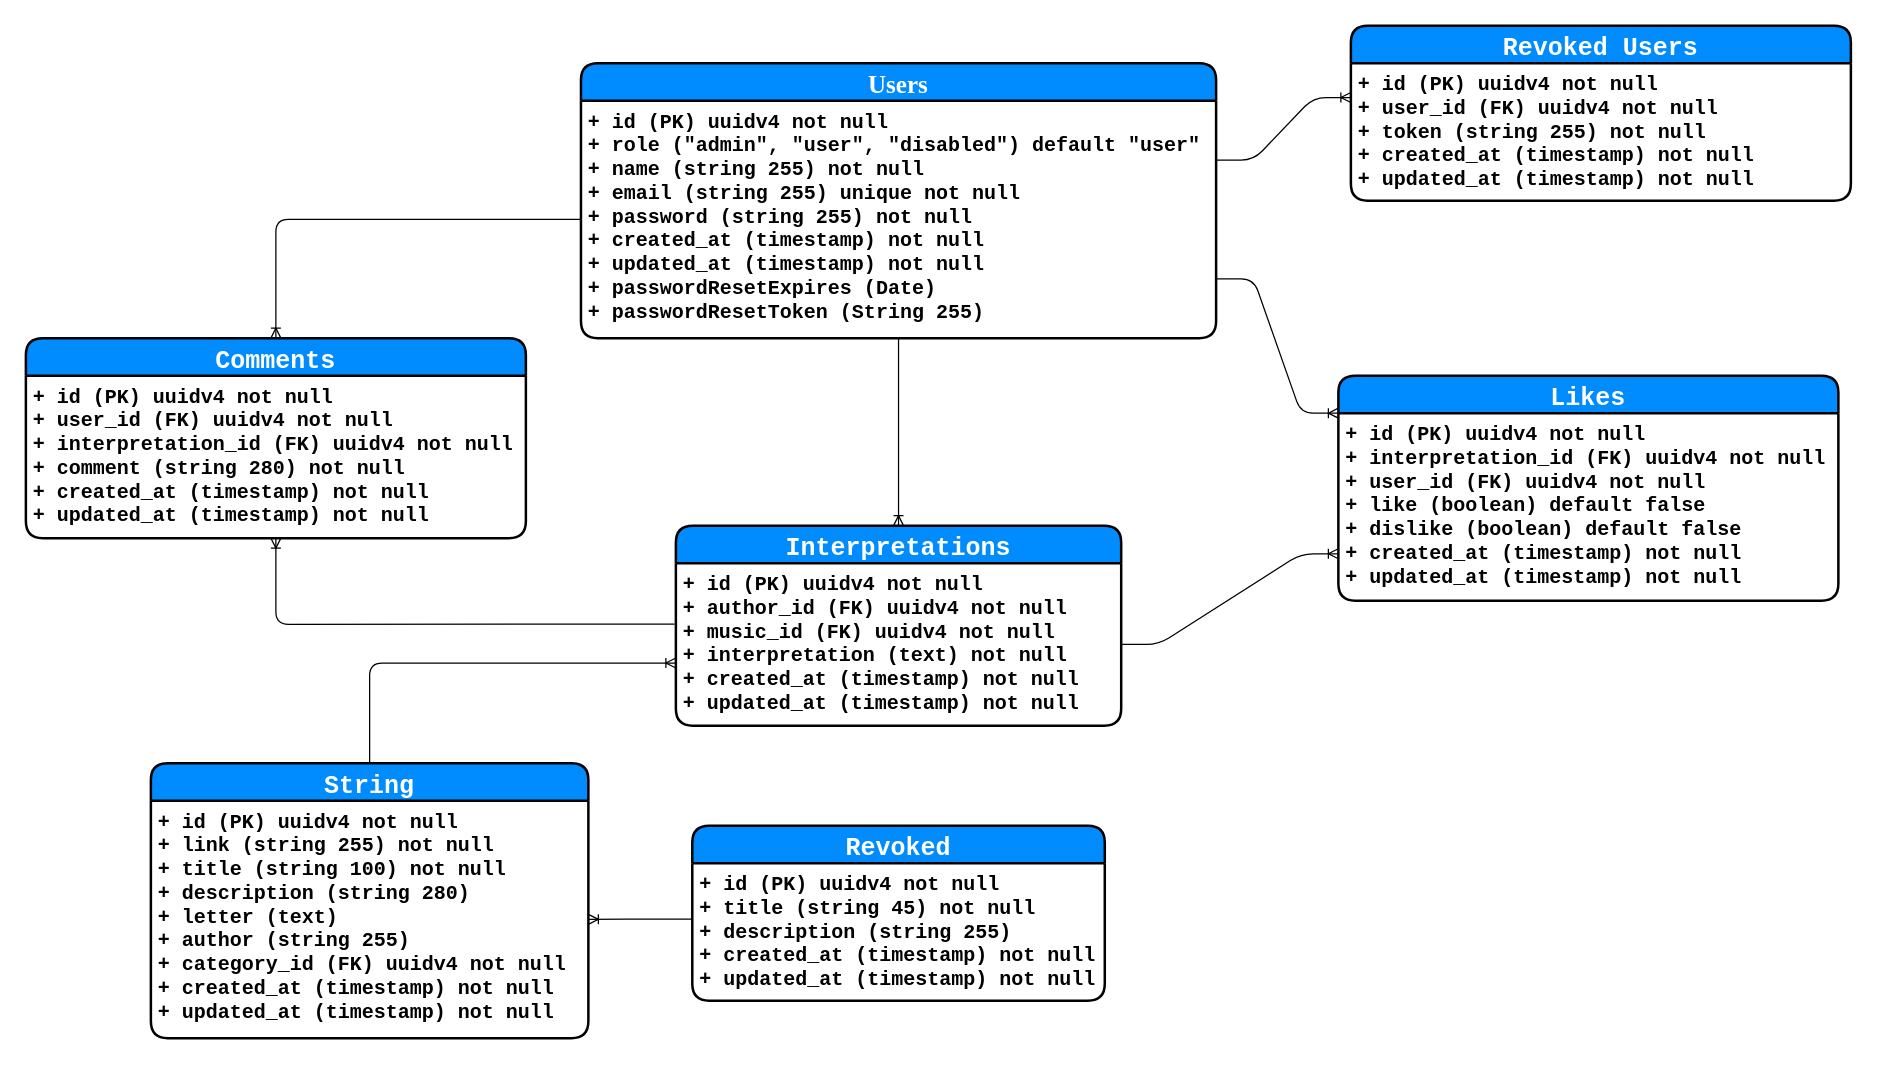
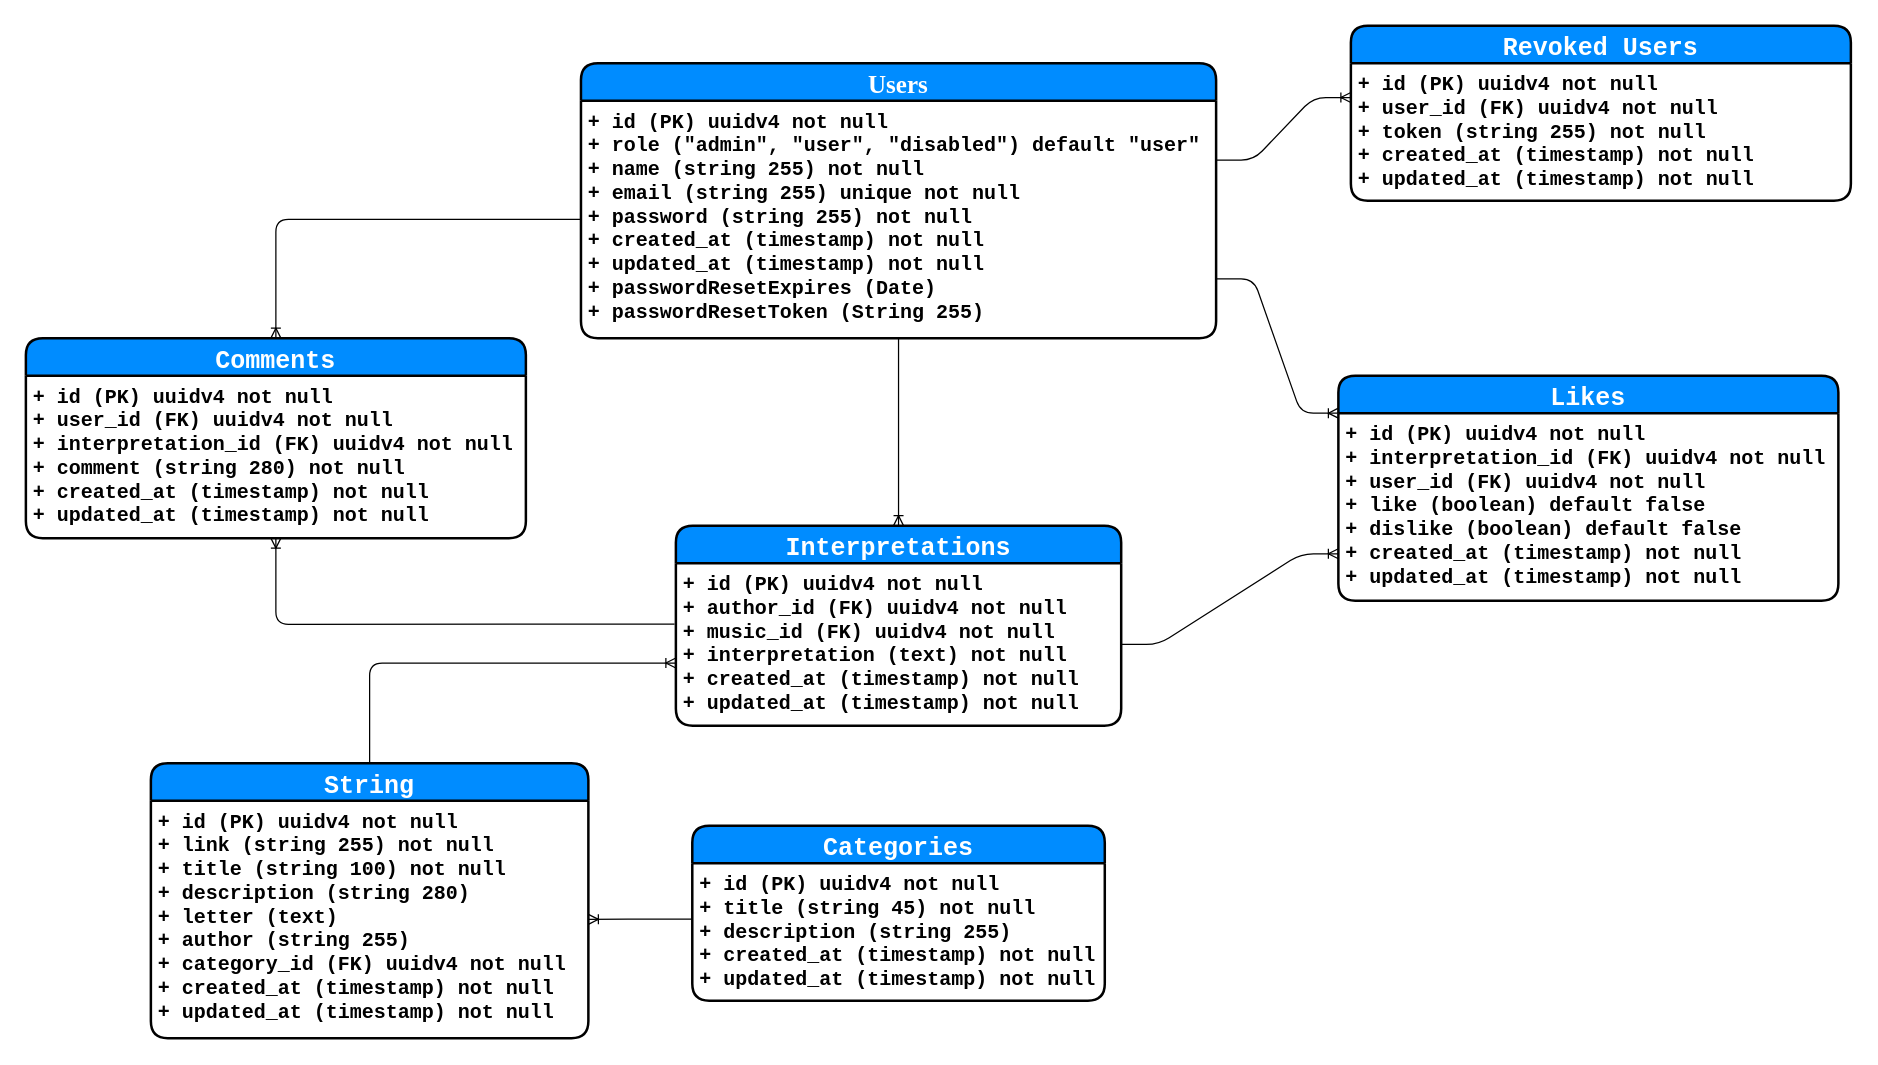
  <mxCell id="0" />
  <mxCell id="1" parent="0" />
  <mxCell id="2" value="" style="edgeStyle=entityRelationEdgeStyle;fontSize=12;html=1;endArrow=ERoneToMany;exitX=1;exitY=0.5;exitDx=0;exitDy=0;entryX=0;entryY=0.75;entryDx=0;entryDy=0;fontFamily=Courier New;fontStyle=1" parent="1" source="12" target="21" edge="1"><mxGeometry width="100" height="100" relative="1" as="geometry"><mxPoint x="790" y="330" as="sourcePoint" /><mxPoint x="720" y="300" as="targetPoint" /></mxGeometry></mxCell>
  <mxCell id="3" value="" style="edgeStyle=entityRelationEdgeStyle;fontSize=12;html=1;endArrow=ERoneToMany;exitX=1;exitY=0.75;exitDx=0;exitDy=0;entryX=0;entryY=0;entryDx=0;entryDy=0;fontFamily=Courier New;fontStyle=1" parent="1" source="14" target="21" edge="1"><mxGeometry width="100" height="100" relative="1" as="geometry"><mxPoint x="480" y="310" as="sourcePoint" /><mxPoint x="890" y="250" as="targetPoint" /></mxGeometry></mxCell>
  <mxCell id="4" style="edgeStyle=orthogonalEdgeStyle;rounded=1;orthogonalLoop=1;jettySize=auto;html=1;endArrow=ERoneToMany;endFill=0;fontFamily=Courier New;fontStyle=1;entryX=0.5;entryY=1;entryDx=0;entryDy=0;exitX=-0.003;exitY=0.376;exitDx=0;exitDy=0;exitPerimeter=0;" parent="1" source="12" target="10" edge="1"><mxGeometry relative="1" as="geometry"><Array as="points"><mxPoint x="220" y="499" /></Array><mxPoint x="485" y="499" as="sourcePoint" /><mxPoint x="150" y="450" as="targetPoint" /></mxGeometry></mxCell>
  <mxCell id="5" style="edgeStyle=orthogonalEdgeStyle;rounded=1;orthogonalLoop=1;jettySize=auto;html=1;exitX=0.5;exitY=0;exitDx=0;exitDy=0;entryX=0;entryY=0.615;entryDx=0;entryDy=0;endArrow=ERoneToMany;endFill=0;fontFamily=Courier New;fontStyle=1;entryPerimeter=0;" parent="1" source="18" target="12" edge="1"><mxGeometry relative="1" as="geometry"><Array as="points"><mxPoint x="295" y="530" /><mxPoint x="540" y="530" /></Array></mxGeometry></mxCell>
  <mxCell id="6" style="edgeStyle=orthogonalEdgeStyle;rounded=1;orthogonalLoop=1;jettySize=auto;html=1;exitX=0;exitY=0.5;exitDx=0;exitDy=0;entryX=0.5;entryY=0;entryDx=0;entryDy=0;endArrow=ERoneToMany;endFill=0;fontFamily=Courier New;fontStyle=1" parent="1" source="14" target="9" edge="1"><mxGeometry relative="1" as="geometry" /></mxCell>
  <mxCell id="7" style="edgeStyle=orthogonalEdgeStyle;rounded=1;orthogonalLoop=1;jettySize=auto;html=1;exitX=0.5;exitY=1;exitDx=0;exitDy=0;entryX=0.5;entryY=0;entryDx=0;entryDy=0;endArrow=ERoneToMany;endFill=0;fontFamily=Courier New;fontStyle=1" parent="1" source="14" target="11" edge="1"><mxGeometry relative="1" as="geometry" /></mxCell>
  <mxCell id="8" style="edgeStyle=orthogonalEdgeStyle;rounded=1;orthogonalLoop=1;jettySize=auto;html=1;entryX=1;entryY=0.5;entryDx=0;entryDy=0;endArrow=ERoneToMany;endFill=0;fontFamily=Courier New;exitX=0;exitY=0.407;exitDx=0;exitDy=0;exitPerimeter=0;" parent="1" source="17" target="19" edge="1"><mxGeometry relative="1" as="geometry"><mxPoint x="553" y="730" as="sourcePoint" /><Array as="points" /></mxGeometry></mxCell>
  <mxCell id="9" value="Comments" style="swimlane;childLayout=stackLayout;horizontal=1;startSize=30;horizontalStack=0;fillColor=#008cff;fontColor=#FFFFFF;rounded=1;fontSize=20;fontStyle=1;strokeWidth=2;resizeParent=0;resizeLast=1;shadow=0;dashed=0;align=center;fontFamily=Courier New;" parent="1" vertex="1"><mxGeometry x="20" y="270" width="400" height="160" as="geometry" /></mxCell>
  <mxCell id="10" value="+ id (PK) uuidv4 not null&#10;+ user_id (FK) uuidv4 not null&#10;+ interpretation_id (FK) uuidv4 not null&#10;+ comment (string 280) not null&#10;+ created_at (timestamp) not null&#10;+ updated_at (timestamp) not null" style="align=left;strokeColor=none;fillColor=none;spacingLeft=4;fontSize=16;verticalAlign=top;resizable=0;rotatable=0;part=1;fontFamily=Courier New;fontStyle=1" parent="9" vertex="1"><mxGeometry y="30" width="400" height="130" as="geometry" /></mxCell>
  <mxCell id="11" value="Interpretations" style="swimlane;childLayout=stackLayout;horizontal=1;startSize=30;horizontalStack=0;fillColor=#008cff;fontColor=#FFFFFF;rounded=1;fontSize=20;fontStyle=1;strokeWidth=2;resizeParent=0;resizeLast=1;shadow=0;dashed=0;align=center;fontFamily=Courier New;" parent="1" vertex="1"><mxGeometry x="540" y="420" width="356.25" height="160" as="geometry" /></mxCell>
  <mxCell id="12" value="+ id (PK) uuidv4 not null&#10;+ author_id (FK) uuidv4 not null&#10;+ music_id (FK) uuidv4 not null&#10;+ interpretation (text) not null&#10;+ created_at (timestamp) not null&#10;+ updated_at (timestamp) not null" style="align=left;strokeColor=none;fillColor=none;spacingLeft=4;fontSize=16;verticalAlign=top;resizable=0;rotatable=0;part=1;fontFamily=Courier New;fontStyle=1" parent="11" vertex="1"><mxGeometry y="30" width="356.25" height="130" as="geometry" /></mxCell>
  <mxCell id="13" value="Users" style="swimlane;childLayout=stackLayout;horizontal=1;startSize=30;horizontalStack=0;fillColor=#008cff;fontColor=#FFFFFF;rounded=1;fontSize=20;fontStyle=1;strokeWidth=2;resizeParent=0;resizeLast=1;shadow=0;dashed=0;align=center;fontFamily=Monaco;FType=g;" parent="1" vertex="1"><mxGeometry x="464.07" y="50" width="508.12" height="220" as="geometry" /></mxCell>
  <mxCell id="14" value="+ id (PK) uuidv4 not null&#10;+ role (&quot;admin&quot;, &quot;user&quot;, &quot;disabled&quot;) default &quot;user&quot;&#10;+ name (string 255) not null&#10;+ email (string 255) unique not null&#10;+ password (string 255) not null&#10;+ created_at (timestamp) not null&#10;+ updated_at (timestamp) not null&#10;+ passwordResetExpires (Date)&#10;+ passwordResetToken (String 255)" style="align=left;strokeColor=none;fillColor=none;spacingLeft=4;fontSize=16;verticalAlign=top;resizable=0;rotatable=0;part=1;fontFamily=Courier New;fontStyle=1" parent="13" vertex="1"><mxGeometry y="30" width="508.12" height="190" as="geometry" /></mxCell>
  <mxCell id="15" value="" style="edgeStyle=entityRelationEdgeStyle;fontSize=12;html=1;endArrow=ERoneToMany;exitX=1;exitY=0.25;exitDx=0;exitDy=0;entryX=0;entryY=0.25;entryDx=0;entryDy=0;fontFamily=Courier New;fontStyle=1" edge="1" parent="1" source="14" target="23"><mxGeometry width="100" height="100" relative="1" as="geometry"><mxPoint x="982.19" y="232.5" as="sourcePoint" /><mxPoint x="1100" y="380" as="targetPoint" /></mxGeometry></mxCell>
- <mxCell id="16" value="Revoked" style="swimlane;childLayout=stackLayout;horizontal=1;startSize=30;horizontalStack=0;fillColor=#008cff;fontColor=#FFFFFF;rounded=1;fontSize=20;fontStyle=1;strokeWidth=2;resizeParent=0;resizeLast=1;shadow=0;dashed=0;align=center;fontFamily=Courier New;" parent="1" vertex="1"><mxGeometry x="553.13" y="660" width="330" height="140" as="geometry" /></mxCell>
+ <mxCell id="16" value="Categories" style="swimlane;childLayout=stackLayout;horizontal=1;startSize=30;horizontalStack=0;fillColor=#008cff;fontColor=#FFFFFF;rounded=1;fontSize=20;fontStyle=1;strokeWidth=2;resizeParent=0;resizeLast=1;shadow=0;dashed=0;align=center;fontFamily=Courier New;" parent="1" vertex="1"><mxGeometry x="553.13" y="660" width="330" height="140" as="geometry" /></mxCell>
  <mxCell id="17" value="+ id (PK) uuidv4 not null&#10;+ title (string 45) not null&#10;+ description (string 255)&#10;+ created_at (timestamp) not null&#10;+ updated_at (timestamp) not null" style="align=left;strokeColor=none;fillColor=none;spacingLeft=4;fontSize=16;verticalAlign=top;resizable=0;rotatable=0;part=1;fontFamily=Courier New;fontStyle=1" parent="16" vertex="1"><mxGeometry y="30" width="330" height="110" as="geometry" /></mxCell>
  <mxCell id="18" value="String" style="swimlane;childLayout=stackLayout;horizontal=1;startSize=30;horizontalStack=0;fillColor=#008cff;fontColor=#FFFFFF;rounded=1;fontSize=20;fontStyle=1;strokeWidth=2;resizeParent=0;resizeLast=1;shadow=0;dashed=0;align=center;fontFamily=Courier New;" parent="1" vertex="1"><mxGeometry x="120" y="610" width="350" height="220" as="geometry" /></mxCell>
  <mxCell id="19" value="+ id (PK) uuidv4 not null&#10;+ link (string 255) not null&#10;+ title (string 100) not null&#10;+ description (string 280)&#10;+ letter (text)&#10;+ author (string 255)&#10;+ category_id (FK) uuidv4 not null&#10;+ created_at (timestamp) not null&#10;+ updated_at (timestamp) not null" style="align=left;strokeColor=none;fillColor=none;spacingLeft=4;fontSize=16;verticalAlign=top;resizable=0;rotatable=0;part=1;fontFamily=Courier New;fontStyle=1" parent="18" vertex="1"><mxGeometry y="30" width="350" height="190" as="geometry" /></mxCell>
  <mxCell id="20" value="Likes" style="swimlane;childLayout=stackLayout;horizontal=1;startSize=30;horizontalStack=0;fillColor=#008cff;fontColor=#FFFFFF;rounded=1;fontSize=20;fontStyle=1;strokeWidth=2;resizeParent=0;resizeLast=1;shadow=0;dashed=0;align=center;fontFamily=Courier New;direction=east;" parent="1" vertex="1"><mxGeometry x="1070" y="300" width="400" height="180" as="geometry" /></mxCell>
  <mxCell id="21" value="+ id (PK) uuidv4 not null&#10;+ interpretation_id (FK) uuidv4 not null&#10;+ user_id (FK) uuidv4 not null&#10;+ like (boolean) default false&#10;+ dislike (boolean) default false&#10;+ created_at (timestamp) not null&#10;+ updated_at (timestamp) not null" style="align=left;strokeColor=none;fillColor=none;spacingLeft=4;fontSize=16;verticalAlign=top;resizable=0;rotatable=0;part=1;fontFamily=Courier New;fontStyle=1;direction=east;" parent="20" vertex="1"><mxGeometry y="30" width="400" height="150" as="geometry" /></mxCell>
  <mxCell id="22" value="Revoked Users" style="swimlane;childLayout=stackLayout;horizontal=1;startSize=30;horizontalStack=0;fillColor=#008cff;fontColor=#FFFFFF;rounded=1;fontSize=20;fontStyle=1;strokeWidth=2;resizeParent=0;resizeLast=1;shadow=0;dashed=0;align=center;fontFamily=Courier New;direction=east;" vertex="1" parent="1"><mxGeometry x="1080" y="20" width="400" height="140" as="geometry" /></mxCell>
  <mxCell id="23" value="+ id (PK) uuidv4 not null&#10;+ user_id (FK) uuidv4 not null&#10;+ token (string 255) not null&#10;+ created_at (timestamp) not null&#10;+ updated_at (timestamp) not null" style="align=left;strokeColor=none;fillColor=none;spacingLeft=4;fontSize=16;verticalAlign=top;resizable=0;rotatable=0;part=1;fontFamily=Courier New;fontStyle=1;direction=east;" vertex="1" parent="22"><mxGeometry y="30" width="400" height="110" as="geometry" /></mxCell>
